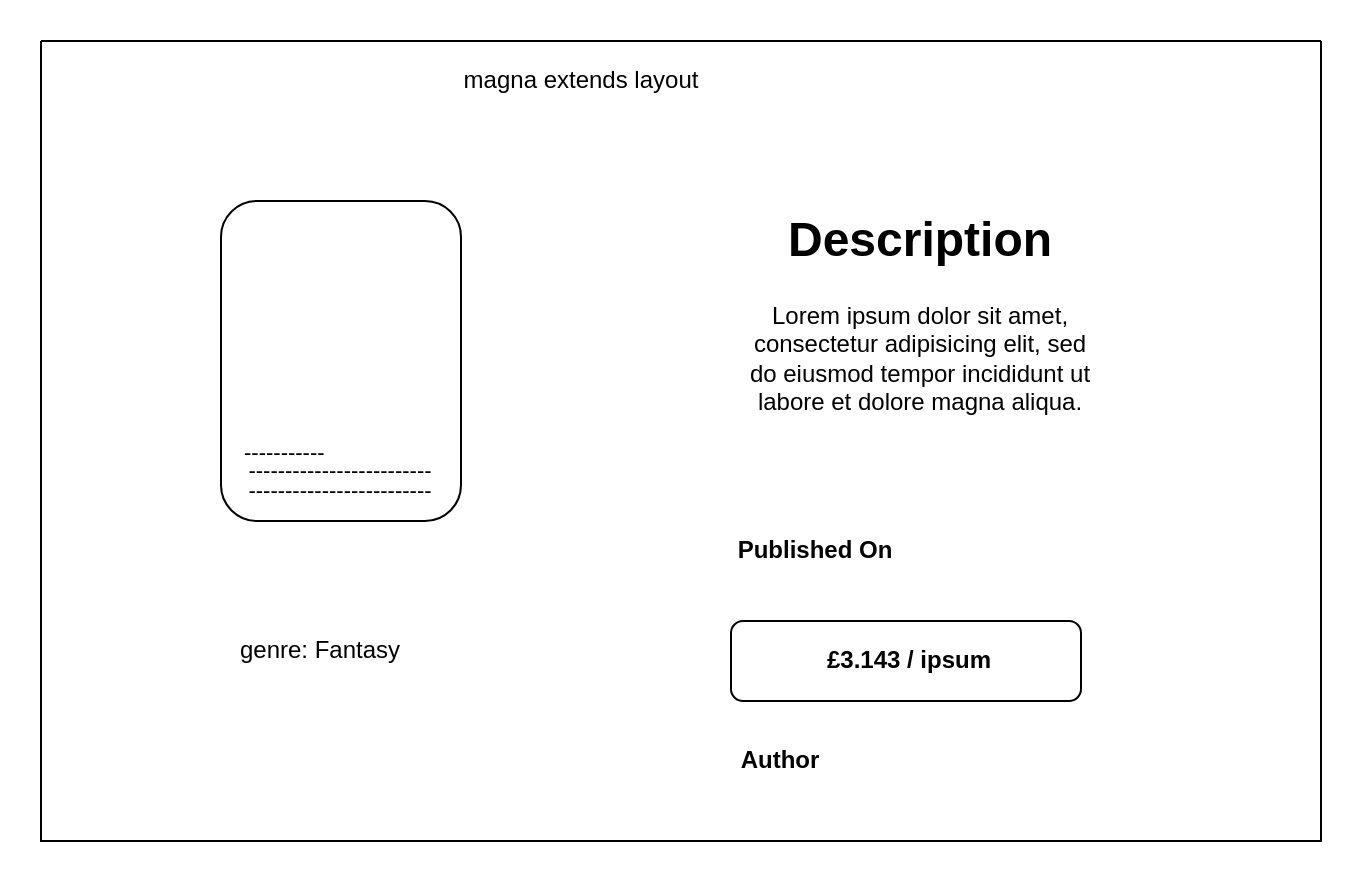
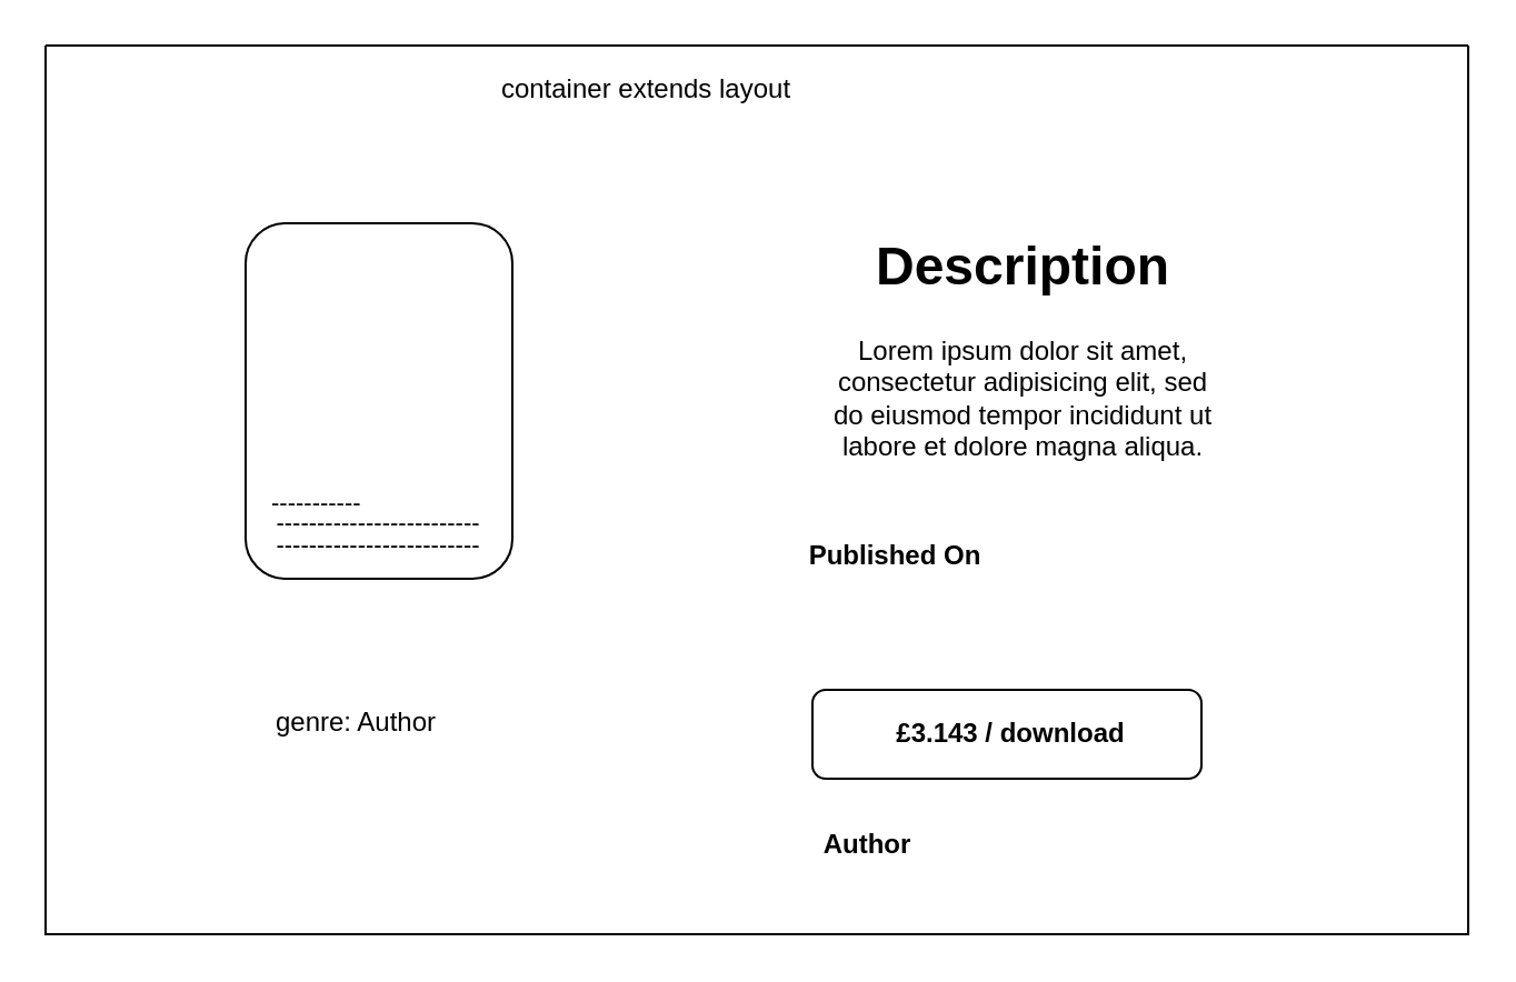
  <mxCell id="0" />
  <mxCell id="1" parent="0" />
  <mxCell id="2" value="" style="swimlane;startSize=0;" vertex="1" parent="1"><mxGeometry x="20" y="20" width="640" height="400" as="geometry" /></mxCell>
  <mxCell id="3" value="" style="group" vertex="1" connectable="0" parent="2"><mxGeometry x="90" y="80" width="120" height="160" as="geometry" /></mxCell>
  <mxCell id="4" value="" style="rounded=1;whiteSpace=wrap;html=1;" vertex="1" parent="3"><mxGeometry width="120" height="160" as="geometry" /></mxCell>
  <mxCell id="5" value="-------------------------" style="text;html=1;strokeColor=none;fillColor=none;align=center;verticalAlign=middle;whiteSpace=wrap;rounded=0;fontSize=11;" vertex="1" parent="3"><mxGeometry x="10" y="120" width="100" height="30" as="geometry" /></mxCell>
  <mxCell id="6" value="-------------------------" style="text;html=1;strokeColor=none;fillColor=none;align=center;verticalAlign=middle;whiteSpace=wrap;rounded=0;fontSize=11;" vertex="1" parent="3"><mxGeometry x="10" y="130" width="100" height="30" as="geometry" /></mxCell>
  <mxCell id="7" value="-----------" style="text;html=1;strokeColor=none;fillColor=none;align=left;verticalAlign=middle;whiteSpace=wrap;rounded=0;fontSize=11;" vertex="1" parent="3"><mxGeometry x="10" y="111" width="100" height="30" as="geometry" /></mxCell>
  <mxCell id="8" value="&lt;h1&gt;Description&lt;/h1&gt;&lt;p&gt;Lorem ipsum dolor sit amet, consectetur adipisicing elit, sed do eiusmod tempor incididunt ut labore et dolore magna aliqua.&lt;/p&gt;" style="text;html=1;strokeColor=none;fillColor=none;spacing=5;spacingTop=-20;whiteSpace=wrap;overflow=hidden;rounded=0;align=center;" vertex="1" parent="2"><mxGeometry x="345" y="80" width="190" height="120" as="geometry" /></mxCell>
  <mxCell id="9" value="&lt;b&gt;Author&lt;/b&gt;" style="text;html=1;strokeColor=none;fillColor=none;align=center;verticalAlign=middle;whiteSpace=wrap;rounded=0;" vertex="1" parent="2"><mxGeometry x="340" y="345" width="60" height="30" as="geometry" /></mxCell>
- <mxCell id="10" value="&lt;b&gt;Published On&lt;/b&gt;" style="text;html=1;strokeColor=none;fillColor=none;align=center;verticalAlign=middle;whiteSpace=wrap;rounded=0;" vertex="1" parent="2"><mxGeometry x="345" y="240" width="85" height="30" as="geometry" /></mxCell>
- <mxCell id="11" value="genre: Fantasy" style="text;html=1;strokeColor=none;fillColor=none;align=center;verticalAlign=middle;whiteSpace=wrap;rounded=0;" vertex="1" parent="2"><mxGeometry x="70" y="290" width="140" height="30" as="geometry" /></mxCell>
+ <mxCell id="10" value="&lt;b&gt;Published On&lt;/b&gt;" style="text;html=1;strokeColor=none;fillColor=none;align=center;verticalAlign=middle;whiteSpace=wrap;rounded=0;" vertex="1" parent="2"><mxGeometry x="340" y="215" width="85" height="30" as="geometry" /></mxCell>
+ <mxCell id="11" value="genre: Author" style="text;html=1;strokeColor=none;fillColor=none;align=center;verticalAlign=middle;whiteSpace=wrap;rounded=0;" vertex="1" parent="2"><mxGeometry x="70" y="290" width="140" height="30" as="geometry" /></mxCell>
  <mxCell id="12" value="" style="rounded=1;whiteSpace=wrap;html=1;" vertex="1" parent="2"><mxGeometry x="345" y="290" width="175" height="40" as="geometry" /></mxCell>
- <mxCell id="13" value="&lt;b&gt;£3.143 / ipsum&lt;/b&gt;" style="text;html=1;strokeColor=none;fillColor=none;align=center;verticalAlign=middle;whiteSpace=wrap;rounded=0;" vertex="1" parent="2"><mxGeometry x="357.5" y="295" width="152.5" height="30" as="geometry" /></mxCell>
- <mxCell id="14" value="magna extends layout" style="text;html=1;align=center;verticalAlign=middle;resizable=0;points=[];autosize=1;strokeColor=none;fillColor=none;" vertex="1" parent="1"><mxGeometry x="215" y="30" width="150" height="20" as="geometry" /></mxCell>
+ <mxCell id="13" value="&lt;b&gt;£3.143 / download&lt;/b&gt;" style="text;html=1;strokeColor=none;fillColor=none;align=center;verticalAlign=middle;whiteSpace=wrap;rounded=0;" vertex="1" parent="2"><mxGeometry x="357.5" y="295" width="152.5" height="30" as="geometry" /></mxCell>
+ <mxCell id="14" value="container extends layout" style="text;html=1;align=center;verticalAlign=middle;resizable=0;points=[];autosize=1;strokeColor=none;fillColor=none;" vertex="1" parent="1"><mxGeometry x="215" y="30" width="150" height="20" as="geometry" /></mxCell>
